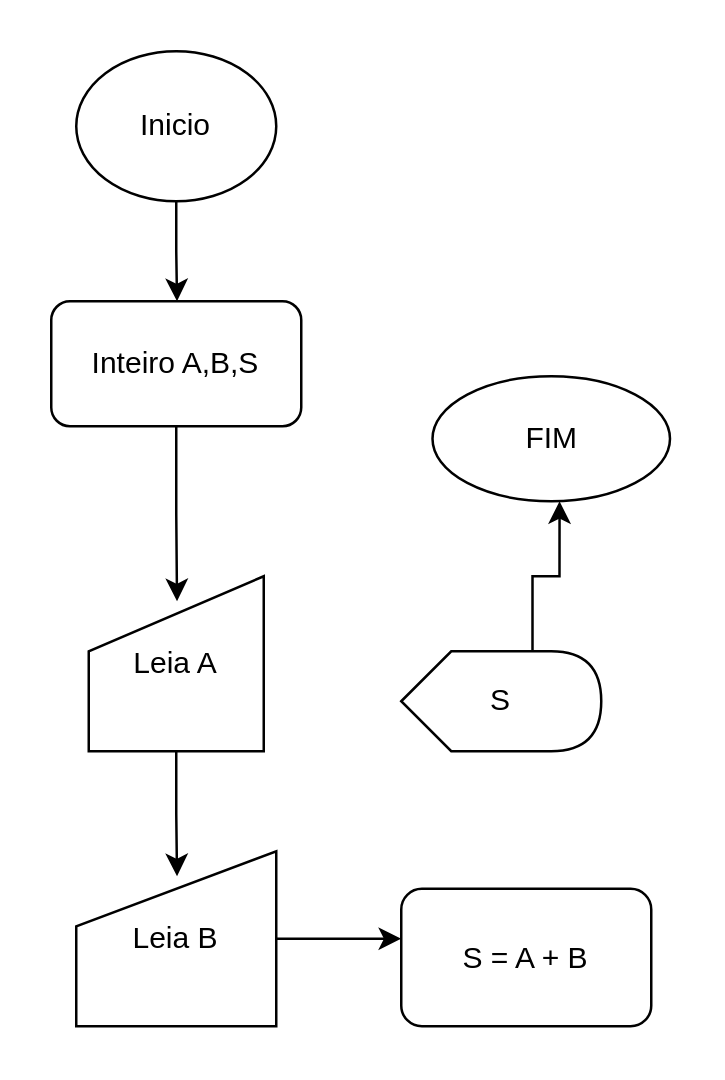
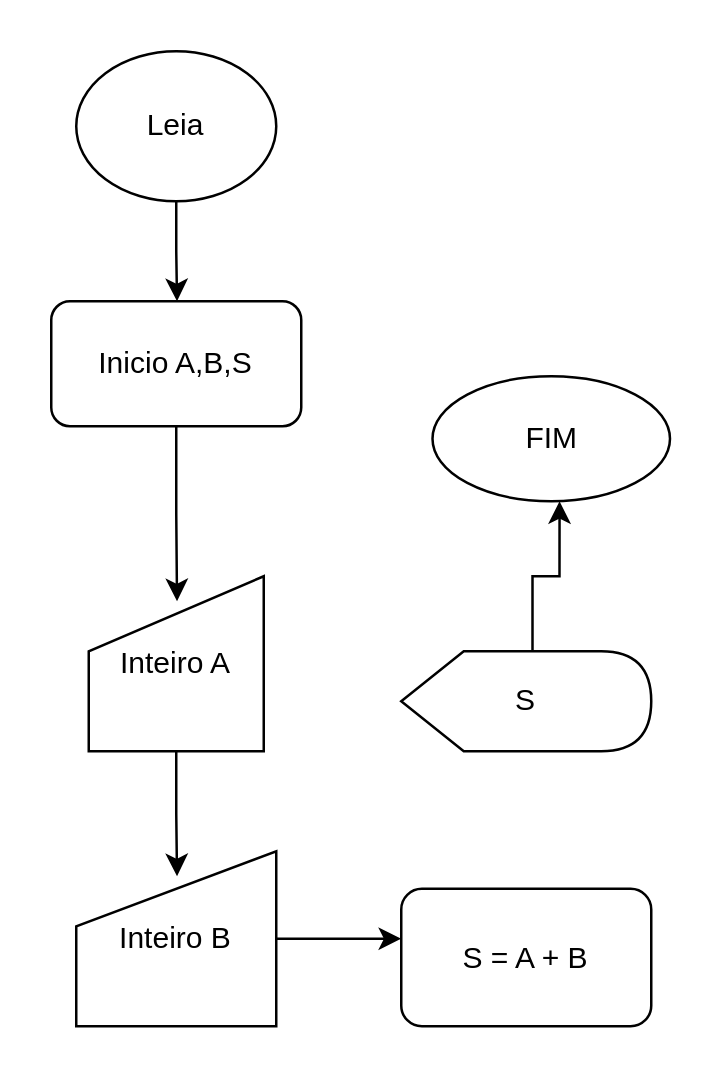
  <mxCell id="0" />
  <mxCell id="1" parent="0" />
  <mxCell id="2" style="edgeStyle=orthogonalEdgeStyle;rounded=0;orthogonalLoop=1;jettySize=auto;html=1;exitX=0.5;exitY=1;exitDx=0;exitDy=0;" edge="1" parent="1" source="3"><mxGeometry relative="1" as="geometry"><mxPoint x="70.31" y="120" as="targetPoint" /></mxGeometry></mxCell>
- <mxCell id="3" value="Inicio" style="ellipse;whiteSpace=wrap;html=1;" vertex="1" parent="1"><mxGeometry x="30" y="20" width="80" height="60" as="geometry" /></mxCell>
+ <mxCell id="3" value="Leia" style="ellipse;whiteSpace=wrap;html=1;" vertex="1" parent="1"><mxGeometry x="30" y="20" width="80" height="60" as="geometry" /></mxCell>
  <mxCell id="4" style="edgeStyle=orthogonalEdgeStyle;rounded=0;orthogonalLoop=1;jettySize=auto;html=1;exitX=0.5;exitY=1;exitDx=0;exitDy=0;" edge="1" parent="1" source="5"><mxGeometry relative="1" as="geometry"><mxPoint x="70.31" y="240" as="targetPoint" /></mxGeometry></mxCell>
- <mxCell id="5" value="Inteiro A,B,S" style="rounded=1;whiteSpace=wrap;html=1;" vertex="1" parent="1"><mxGeometry x="20" y="120" width="100" height="50" as="geometry" /></mxCell>
+ <mxCell id="5" value="Inicio A,B,S" style="rounded=1;whiteSpace=wrap;html=1;" vertex="1" parent="1"><mxGeometry x="20" y="120" width="100" height="50" as="geometry" /></mxCell>
  <mxCell id="6" style="edgeStyle=orthogonalEdgeStyle;rounded=0;orthogonalLoop=1;jettySize=auto;html=1;exitX=0.5;exitY=1;exitDx=0;exitDy=0;" edge="1" parent="1" source="7"><mxGeometry relative="1" as="geometry"><mxPoint x="70.31" y="350" as="targetPoint" /></mxGeometry></mxCell>
- <mxCell id="7" value="Leia A" style="shape=manualInput;whiteSpace=wrap;html=1;" vertex="1" parent="1"><mxGeometry x="35" y="230" width="70" height="70" as="geometry" /></mxCell>
+ <mxCell id="7" value="Inteiro A" style="shape=manualInput;whiteSpace=wrap;html=1;" vertex="1" parent="1"><mxGeometry x="35" y="230" width="70" height="70" as="geometry" /></mxCell>
  <mxCell id="8" style="edgeStyle=orthogonalEdgeStyle;rounded=0;orthogonalLoop=1;jettySize=auto;html=1;exitX=1;exitY=0.5;exitDx=0;exitDy=0;" edge="1" parent="1" source="9"><mxGeometry relative="1" as="geometry"><mxPoint x="160" y="375" as="targetPoint" /></mxGeometry></mxCell>
- <mxCell id="9" value="Leia B" style="shape=manualInput;whiteSpace=wrap;html=1;" vertex="1" parent="1"><mxGeometry x="30" y="340" width="80" height="70" as="geometry" /></mxCell>
+ <mxCell id="9" value="Inteiro B" style="shape=manualInput;whiteSpace=wrap;html=1;" vertex="1" parent="1"><mxGeometry x="30" y="340" width="80" height="70" as="geometry" /></mxCell>
  <mxCell id="10" value="S = A + B" style="rounded=1;whiteSpace=wrap;html=1;" vertex="1" parent="1"><mxGeometry x="160" y="355" width="100" height="55" as="geometry" /></mxCell>
  <mxCell id="11" style="edgeStyle=orthogonalEdgeStyle;rounded=0;orthogonalLoop=1;jettySize=auto;html=1;exitX=0;exitY=0;exitDx=56.25;exitDy=0;exitPerimeter=0;entryX=0;entryY=0;entryDx=56.25;entryDy=0;entryPerimeter=0;" edge="1" parent="1" source="12" target="12"><mxGeometry relative="1" as="geometry"><mxPoint x="236" y="190" as="targetPoint" /></mxGeometry></mxCell>
- <mxCell id="12" value="S" style="shape=display;whiteSpace=wrap;html=1;" vertex="1" parent="1"><mxGeometry x="160" y="260" width="80" height="40" as="geometry" /></mxCell>
+ <mxCell id="12" value="S" style="shape=display;whiteSpace=wrap;html=1;" vertex="1" parent="1"><mxGeometry x="160" y="260" width="100" height="40" as="geometry" /></mxCell>
  <mxCell id="13" value="FIM" style="ellipse;whiteSpace=wrap;html=1;" vertex="1" parent="1"><mxGeometry x="172.5" y="150" width="95" height="50" as="geometry" /></mxCell>
  <mxCell id="14" style="edgeStyle=orthogonalEdgeStyle;rounded=0;orthogonalLoop=1;jettySize=auto;html=1;exitX=0;exitY=0;exitDx=52.5;exitDy=0;exitPerimeter=0;entryX=0.535;entryY=1;entryDx=0;entryDy=0;entryPerimeter=0;" edge="1" parent="1" source="12" target="13"><mxGeometry relative="1" as="geometry" /></mxCell>
